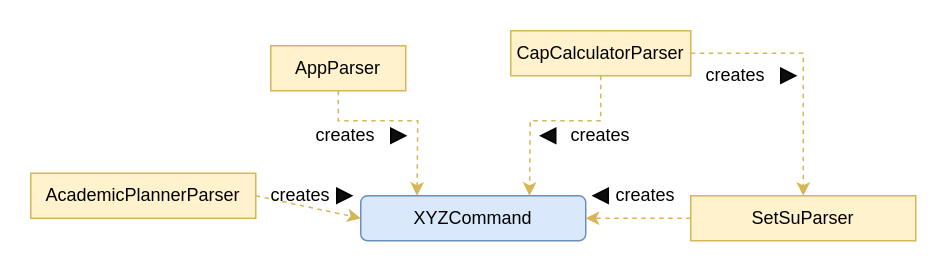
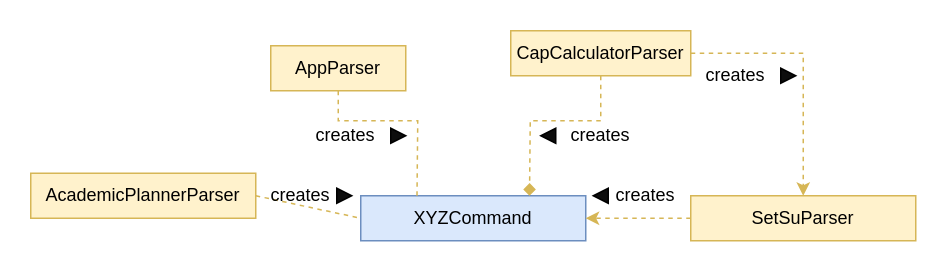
  <mxCell id="0" />
  <mxCell id="1" parent="0" />
  <mxCell id="2" value="AppParser" style="rounded=0;whiteSpace=wrap;html=1;fillColor=#fff2cc;strokeColor=#d6b656;" parent="1" vertex="1"><mxGeometry x="180" y="30" width="90" height="30" as="geometry" /></mxCell>
  <mxCell id="3" value="AcademicPlannerParser" style="rounded=0;whiteSpace=wrap;html=1;fillColor=#fff2cc;strokeColor=#d6b656;" parent="1" vertex="1"><mxGeometry x="20" y="115" width="150" height="30" as="geometry" /></mxCell>
  <mxCell id="4" value="CapCalculatorParser" style="rounded=0;whiteSpace=wrap;html=1;fillColor=#fff2cc;strokeColor=#d6b656;" parent="1" vertex="1"><mxGeometry x="340" y="20" width="120" height="30" as="geometry" /></mxCell>
  <mxCell id="5" value="SetSuParser" style="rounded=0;whiteSpace=wrap;html=1;fillColor=#fff2cc;strokeColor=#d6b656;" parent="1" vertex="1"><mxGeometry x="460" y="130" width="150" height="30" as="geometry" /></mxCell>
  <mxCell id="6" value="" style="endArrow=classic;html=1;dashed=1;entryX=0.5;entryY=0;entryDx=0;entryDy=0;rounded=0;fillColor=#fff2cc;strokeColor=#d6b656;exitX=1;exitY=0.5;exitDx=0;exitDy=0;" parent="1" source="4" target="5" edge="1"><mxGeometry width="50" height="50" relative="1" as="geometry"><mxPoint x="210" y="-80" as="sourcePoint" /><mxPoint x="500" y="100" as="targetPoint" /><Array as="points"><mxPoint x="535" y="35" /></Array></mxGeometry></mxCell>
- <mxCell id="7" value="XYZCommand" style="whiteSpace=wrap;html=1;fillColor=#dae8fc;strokeColor=#6c8ebf;rounded=1;" parent="1" vertex="1"><mxGeometry x="240" y="130" width="150" height="30" as="geometry" /></mxCell>
- <mxCell id="8" value="" style="endArrow=classic;html=1;dashed=1;rounded=0;fillColor=#fff2cc;strokeColor=#d6b656;exitX=0.5;exitY=1;exitDx=0;exitDy=0;entryX=0.75;entryY=0;entryDx=0;entryDy=0;" parent="1" source="4" target="7" edge="1"><mxGeometry width="50" height="50" relative="1" as="geometry"><mxPoint x="420.05" y="29.64" as="sourcePoint" /><mxPoint x="330" y="120" as="targetPoint" /><Array as="points"><mxPoint x="400" y="80" /><mxPoint x="353" y="80" /></Array></mxGeometry></mxCell>
+ <mxCell id="7" value="XYZCommand" style="rounded=0;whiteSpace=wrap;html=1;fillColor=#dae8fc;strokeColor=#6c8ebf;" parent="1" vertex="1"><mxGeometry x="240" y="130" width="150" height="30" as="geometry" /></mxCell>
+ <mxCell id="8" value="" style="endArrow=diamond;html=1;dashed=1;rounded=0;fillColor=#fff2cc;strokeColor=#d6b656;exitX=0.5;exitY=1;exitDx=0;exitDy=0;entryX=0.75;entryY=0;entryDx=0;entryDy=0;" parent="1" source="4" target="7" edge="1"><mxGeometry width="50" height="50" relative="1" as="geometry"><mxPoint x="420.05" y="29.64" as="sourcePoint" /><mxPoint x="330" y="120" as="targetPoint" /><Array as="points"><mxPoint x="400" y="80" /><mxPoint x="353" y="80" /></Array></mxGeometry></mxCell>
  <mxCell id="9" value="" style="endArrow=classic;html=1;dashed=1;entryX=1;entryY=0.5;entryDx=0;entryDy=0;rounded=0;fillColor=#fff2cc;strokeColor=#d6b656;exitX=0;exitY=0.5;exitDx=0;exitDy=0;" parent="1" source="5" target="7" edge="1"><mxGeometry width="50" height="50" relative="1" as="geometry"><mxPoint x="420.35" y="63.12" as="sourcePoint" /><mxPoint x="325" y="140" as="targetPoint" /><Array as="points" /></mxGeometry></mxCell>
- <mxCell id="10" value="" style="endArrow=classic;html=1;dashed=1;entryX=0.25;entryY=0;entryDx=0;entryDy=0;rounded=0;fillColor=#fff2cc;strokeColor=#d6b656;exitX=0.5;exitY=1;exitDx=0;exitDy=0;" parent="1" source="2" target="7" edge="1"><mxGeometry width="50" height="50" relative="1" as="geometry"><mxPoint x="385.35" y="53.12" as="sourcePoint" /><mxPoint x="290" y="130" as="targetPoint" /><Array as="points"><mxPoint x="225" y="80" /><mxPoint x="278" y="80" /></Array></mxGeometry></mxCell>
- <mxCell id="11" value="" style="endArrow=classic;html=1;dashed=1;entryX=0;entryY=0.5;entryDx=0;entryDy=0;rounded=0;fillColor=#fff2cc;strokeColor=#d6b656;exitX=1;exitY=0.5;exitDx=0;exitDy=0;" parent="1" source="3" target="7" edge="1"><mxGeometry width="50" height="50" relative="1" as="geometry"><mxPoint x="430.35" y="73.12" as="sourcePoint" /><mxPoint x="335" y="150" as="targetPoint" /><Array as="points" /></mxGeometry></mxCell>
+ <mxCell id="10" value="" style="endArrow=none;html=1;dashed=1;entryX=0.25;entryY=0;entryDx=0;entryDy=0;rounded=0;fillColor=#fff2cc;strokeColor=#d6b656;exitX=0.5;exitY=1;exitDx=0;exitDy=0;" parent="1" source="2" target="7" edge="1"><mxGeometry width="50" height="50" relative="1" as="geometry"><mxPoint x="385.35" y="53.12" as="sourcePoint" /><mxPoint x="290" y="130" as="targetPoint" /><Array as="points"><mxPoint x="225" y="80" /><mxPoint x="278" y="80" /></Array></mxGeometry></mxCell>
+ <mxCell id="11" value="" style="endArrow=none;html=1;dashed=1;entryX=0;entryY=0.5;entryDx=0;entryDy=0;rounded=0;fillColor=#fff2cc;strokeColor=#d6b656;exitX=1;exitY=0.5;exitDx=0;exitDy=0;" parent="1" source="3" target="7" edge="1"><mxGeometry width="50" height="50" relative="1" as="geometry"><mxPoint x="430.35" y="73.12" as="sourcePoint" /><mxPoint x="335" y="150" as="targetPoint" /><Array as="points" /></mxGeometry></mxCell>
  <mxCell id="12" value="" style="triangle;whiteSpace=wrap;html=1;fillColor=#0D0D0D;" parent="1" vertex="1"><mxGeometry x="224" y="125" width="10" height="10" as="geometry" /></mxCell>
  <mxCell id="13" value="creates" style="text;html=1;strokeColor=none;fillColor=none;align=center;verticalAlign=middle;whiteSpace=wrap;rounded=0;" parent="1" vertex="1"><mxGeometry x="180" y="120" width="40" height="20" as="geometry" /></mxCell>
  <mxCell id="14" value="creates" style="text;html=1;strokeColor=none;fillColor=none;align=center;verticalAlign=middle;whiteSpace=wrap;rounded=0;" parent="1" vertex="1"><mxGeometry x="470" y="40" width="40" height="20" as="geometry" /></mxCell>
  <mxCell id="15" value="creates" style="text;html=1;strokeColor=none;fillColor=none;align=center;verticalAlign=middle;whiteSpace=wrap;rounded=0;" parent="1" vertex="1"><mxGeometry x="410" y="125" width="40" height="10" as="geometry" /></mxCell>
  <mxCell id="16" value="creates" style="text;html=1;strokeColor=none;fillColor=none;align=center;verticalAlign=middle;whiteSpace=wrap;rounded=0;" parent="1" vertex="1"><mxGeometry x="380" y="80" width="40" height="20" as="geometry" /></mxCell>
  <mxCell id="17" value="creates&lt;span style=&quot;color: rgba(0 , 0 , 0 , 0) ; font-family: monospace ; font-size: 0px&quot;&gt;%3CmxGraphModel%3E%3Croot%3E%3CmxCell%20id%3D%220%22%2F%3E%3CmxCell%20id%3D%221%22%20parent%3D%220%22%2F%3E%3CmxCell%20id%3D%222%22%20value%3D%22%22%20style%3D%22triangle%3BwhiteSpace%3Dwrap%3Bhtml%3D1%3BfillColor%3D%230D0D0D%3B%22%20vertex%3D%221%22%20parent%3D%221%22%3E%3CmxGeometry%20x%3D%22330%22%20y%3D%22285%22%20width%3D%2210%22%20height%3D%2210%22%20as%3D%22geometry%22%2F%3E%3C%2FmxCell%3E%3C%2Froot%3E%3C%2FmxGraphModel%3E&lt;/span&gt;" style="text;html=1;strokeColor=none;fillColor=none;align=center;verticalAlign=middle;whiteSpace=wrap;rounded=0;" parent="1" vertex="1"><mxGeometry x="210" y="80" width="40" height="20" as="geometry" /></mxCell>
  <mxCell id="18" value="" style="triangle;whiteSpace=wrap;html=1;fillColor=#0D0D0D;" parent="1" vertex="1"><mxGeometry x="520" y="45" width="10" height="10" as="geometry" /></mxCell>
  <mxCell id="19" value="" style="triangle;whiteSpace=wrap;html=1;fillColor=#0D0D0D;rotation=-180;" parent="1" vertex="1"><mxGeometry x="395" y="125" width="10" height="10" as="geometry" /></mxCell>
  <mxCell id="20" value="" style="triangle;whiteSpace=wrap;html=1;fillColor=#0D0D0D;rotation=-180;" parent="1" vertex="1"><mxGeometry x="360" y="85" width="10" height="10" as="geometry" /></mxCell>
  <mxCell id="21" value="" style="triangle;whiteSpace=wrap;html=1;fillColor=#0D0D0D;" parent="1" vertex="1"><mxGeometry x="260" y="85" width="10" height="10" as="geometry" /></mxCell>
